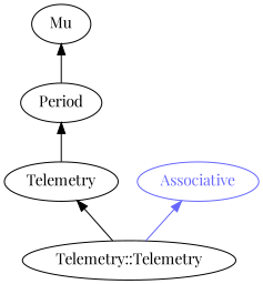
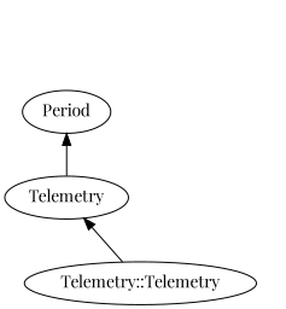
  digraph {
    bgcolor="#FFFFFF"
    fontname="Playfair Display"
    rankdir=BT
    splines=polyline
    node [color="#000000" fontcolor="#000000" fontname="Playfair Display"]
    edge [color="#000000" fontname="Playfair Display"]
    n1 [label="Telemetry::Telemetry"]
    Telemetry
-   Associative [color="#6666FF" fontcolor="#6666FF"]
    n4 [label=Period]
-   Mu
    n1 -> Telemetry
-   n1 -> Associative [color="#6666FF"]
    Telemetry -> n4
-   n4 -> Mu
  }
